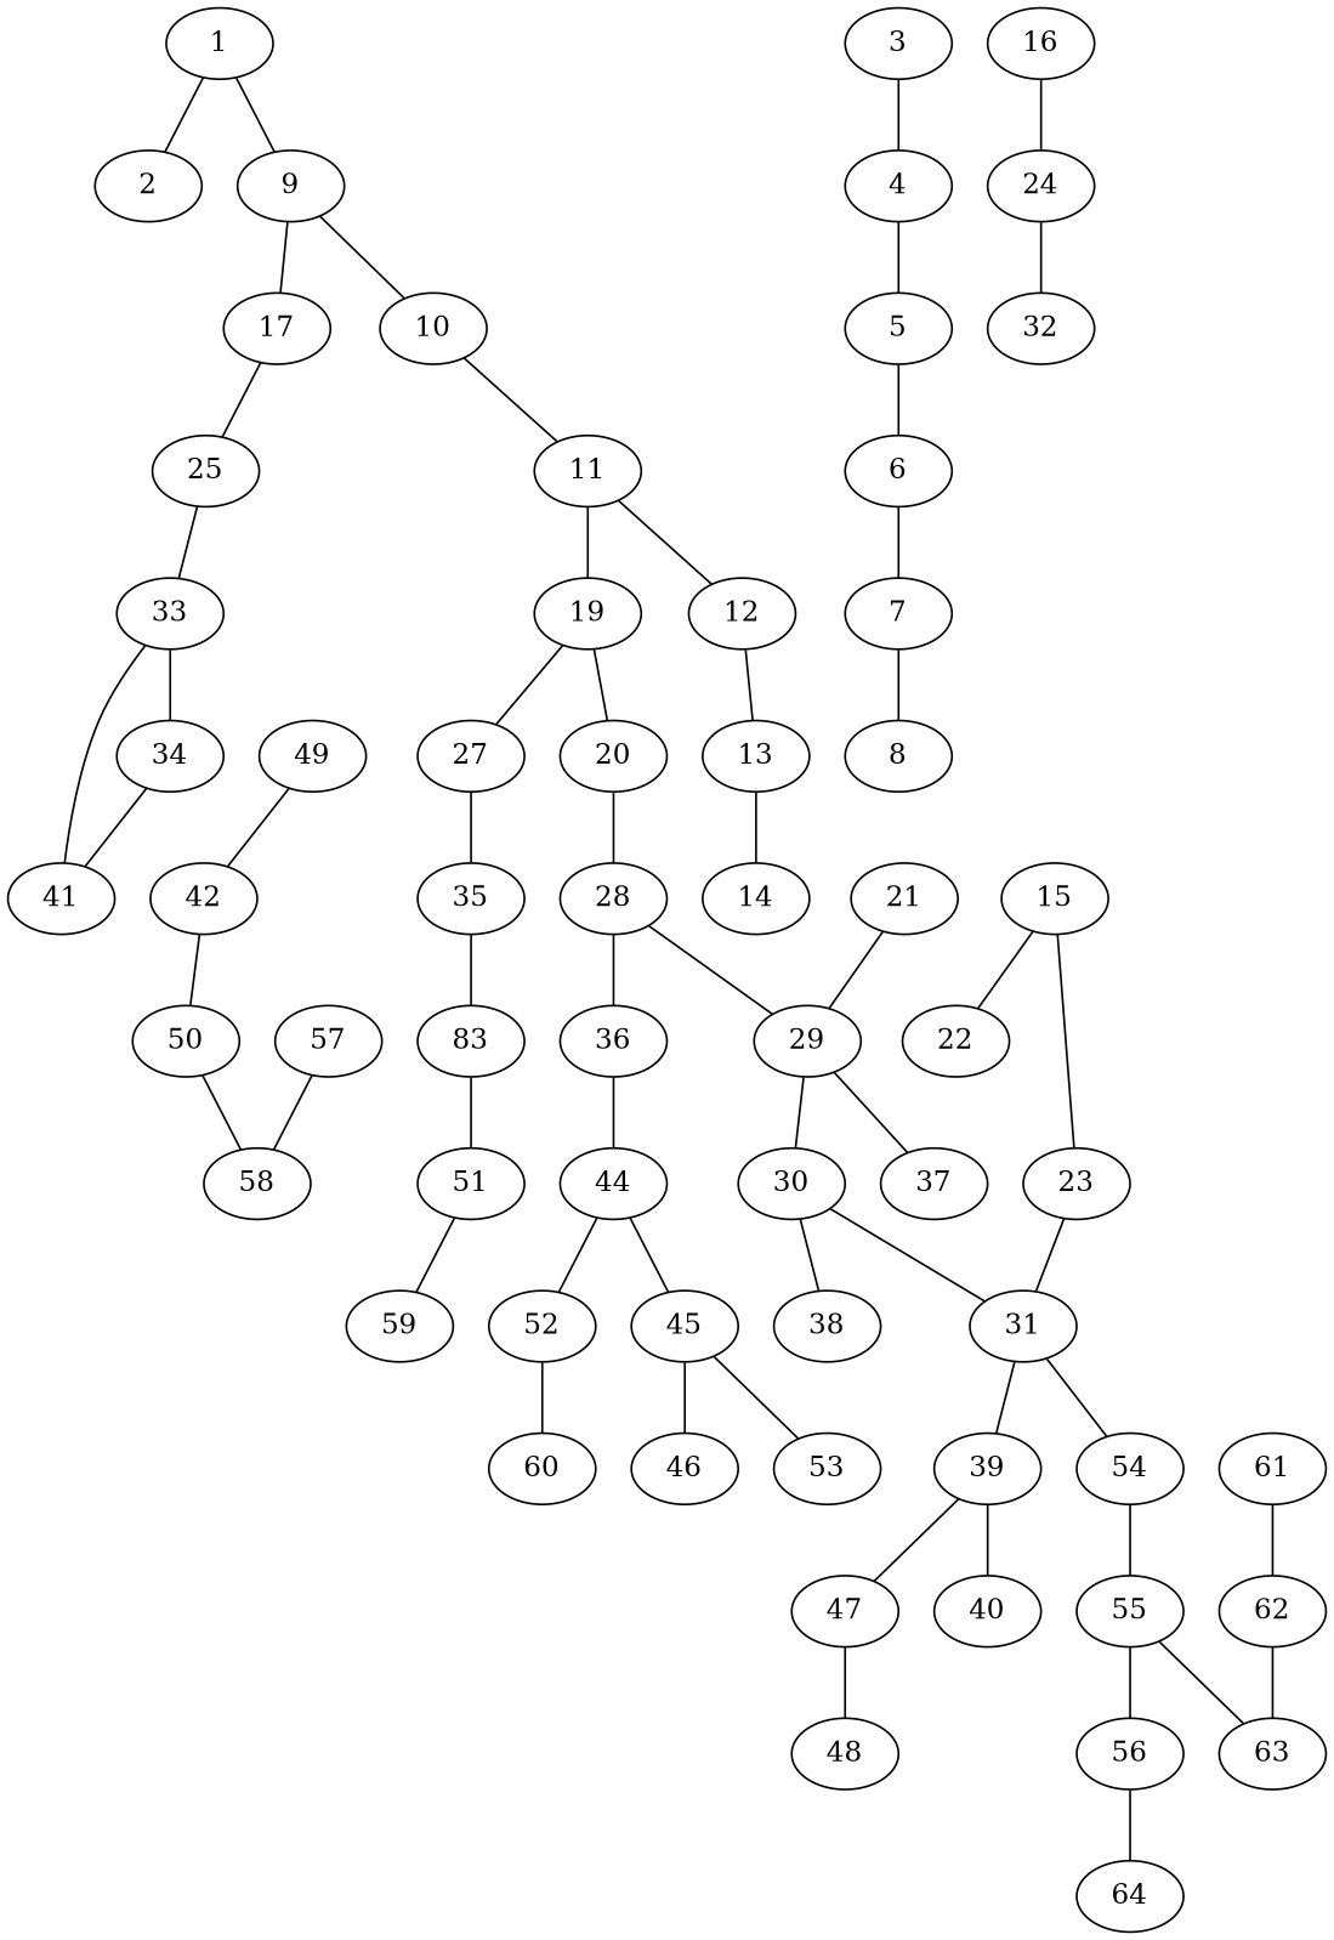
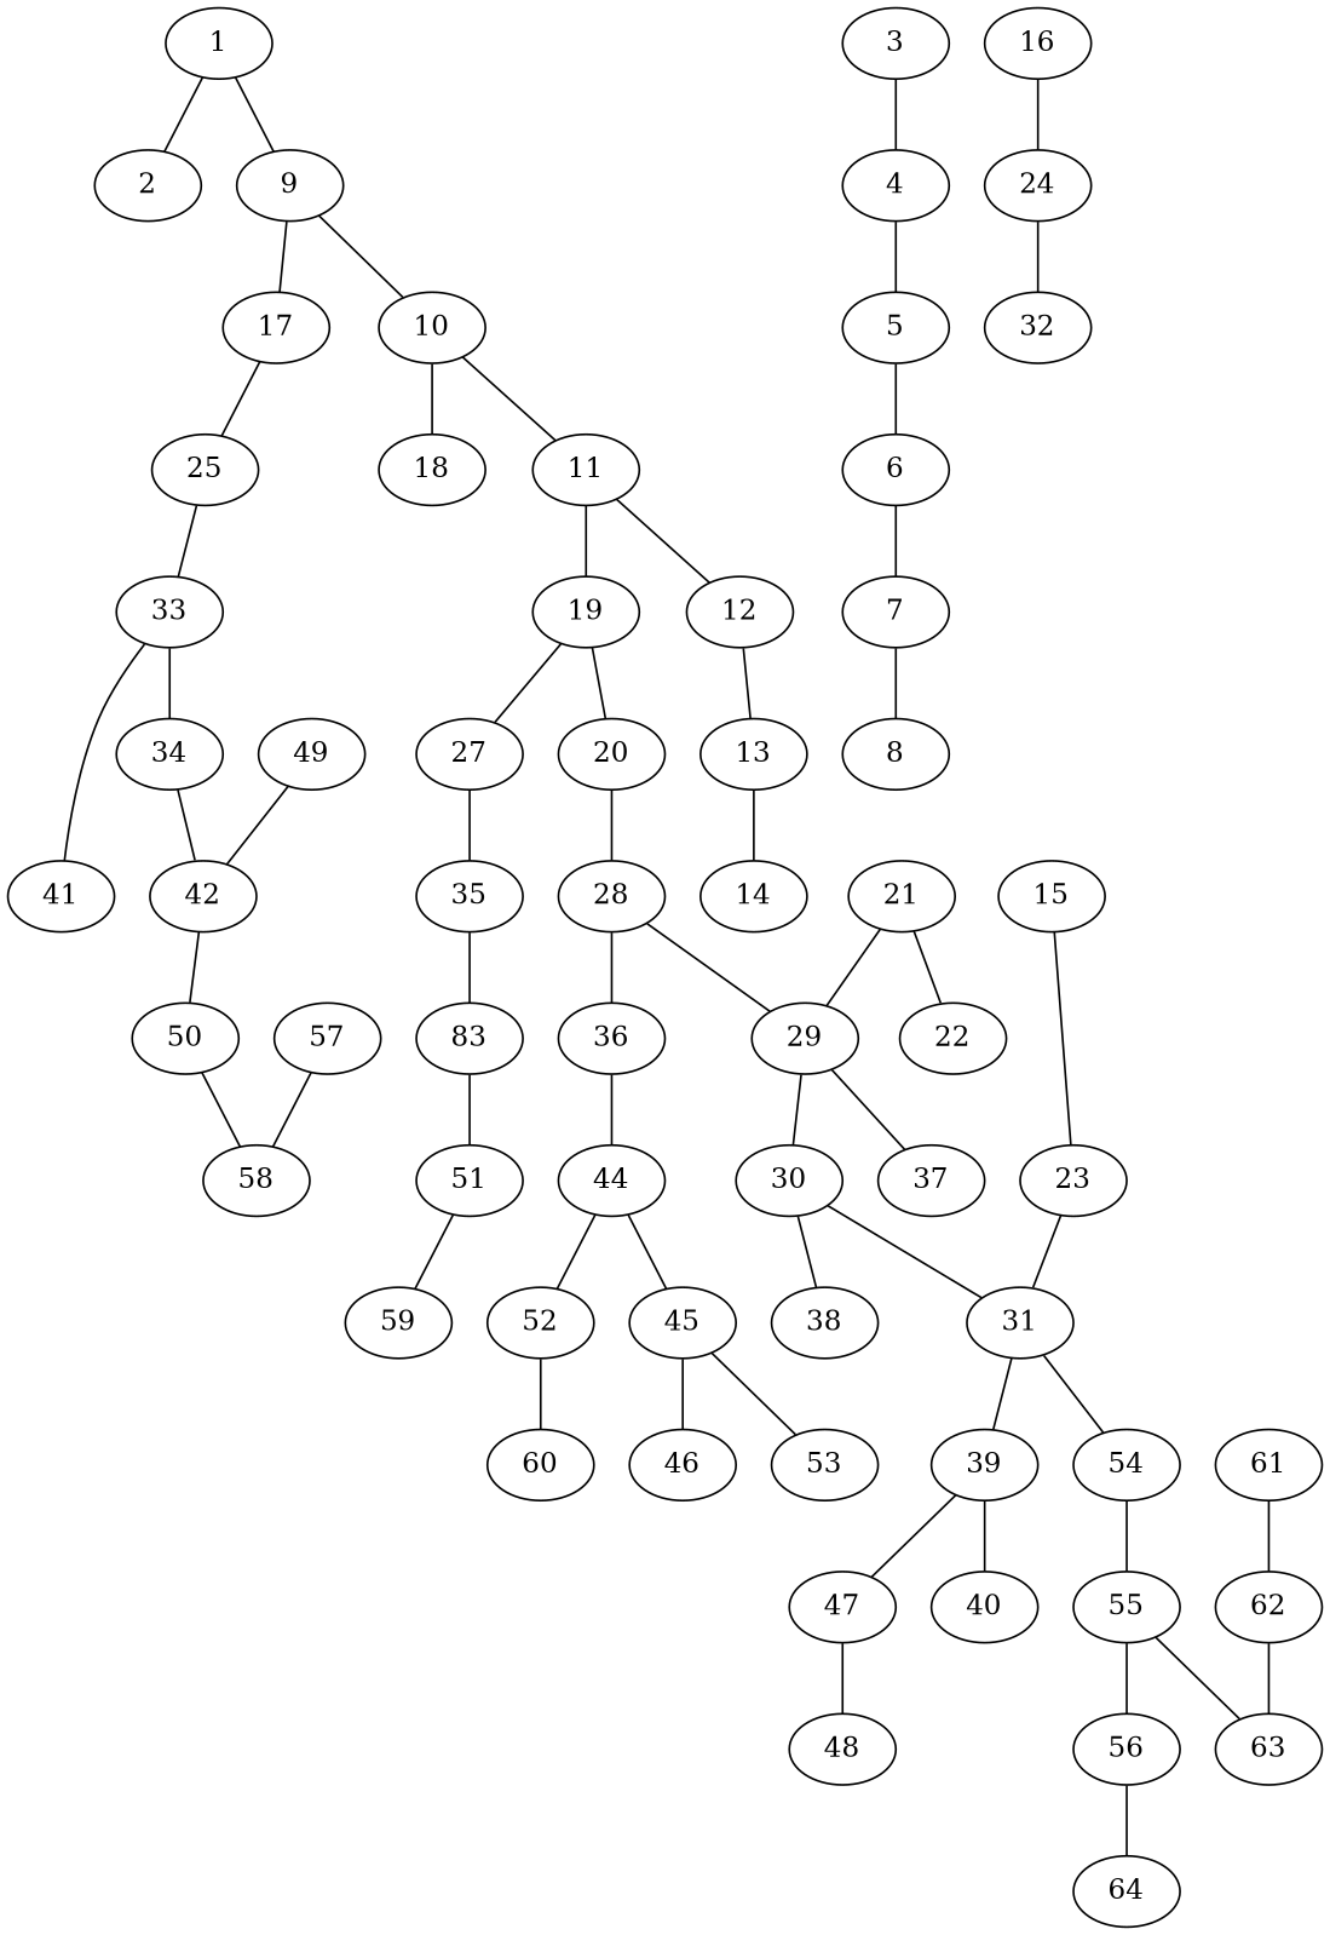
  graph {
    1
    2
    9
    17
    10
    3
    4
    5
    25
    11
+   18
    33
    12
    19
    13
    20
    27
    14
    28
    35
    6
    29
    36
    30
    37
    44
    n27 [label=83]
    31
    38
    34
    41
    21
    22
    39
    54
    42
    45
    52
    47
    40
    48
    50
    51
    46
    53
    60
    7
    55
    56
    63
    59
    64
    58
    23
    8
    15
    62
    49
    24
    32
    61
    16
    57
    1 -- 2
    1 -- 9
    9 -- 17
    9 -- 10
    17 -- 25
    10 -- 11
+   10 -- 18
    3 -- 4
    4 -- 5
    5 -- 6
    25 -- 33
    11 -- 12
    11 -- 19
    33 -- 34
    33 -- 41
    12 -- 13
    19 -- 20
    19 -- 27
    13 -- 14
    20 -- 28
    27 -- 35
    28 -- 29
    28 -- 36
    35 -- n27
    6 -- 7
    29 -- 30
    29 -- 37
    36 -- 44
    30 -- 31
    30 -- 38
    44 -- 45
    44 -- 52
    n27 -- 51
    31 -- 39
    31 -- 54
-   34 -- 41
+   34 -- 42
    21 -- 29
-   15 -- 22
+   21 -- 22
    39 -- 47
    39 -- 40
    54 -- 55
    42 -- 50
    45 -- 46
    45 -- 53
    52 -- 60
    47 -- 48
    50 -- 58
    51 -- 59
    7 -- 8
    55 -- 56
    55 -- 63
    56 -- 64
    23 -- 31
    15 -- 23
    62 -- 63
    49 -- 42
    24 -- 32
    61 -- 62
    16 -- 24
    57 -- 58
  }
